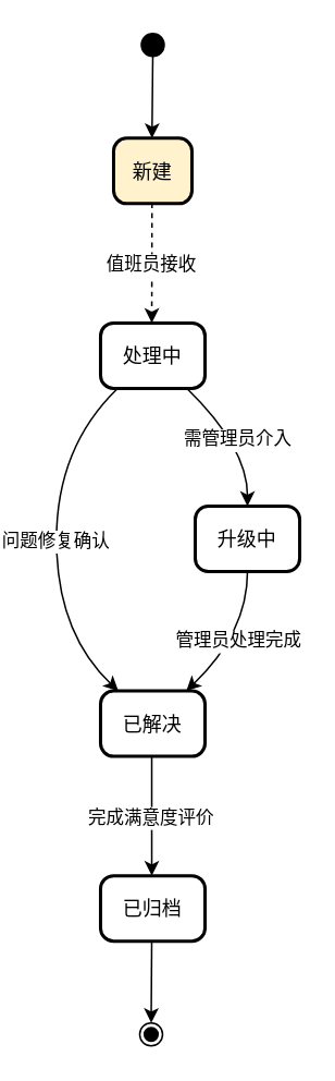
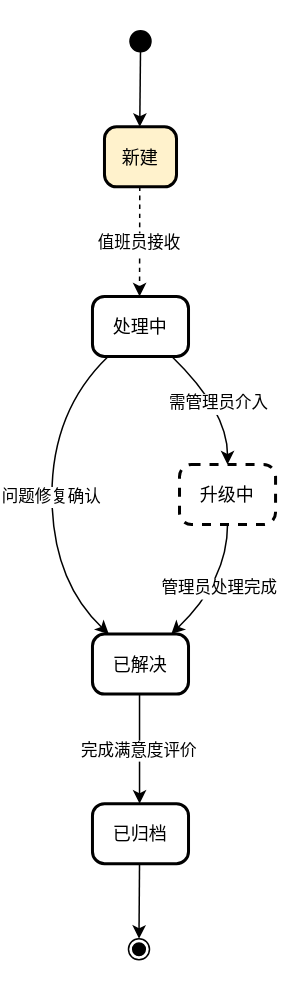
  <mxCell id="0" />
  <mxCell id="1" parent="0" />
  <mxCell id="2" value="" style="ellipse;fillColor=strokeColor;" vertex="1" parent="1"><mxGeometry x="72" y="20" width="14" height="14" as="geometry" /></mxCell>
  <mxCell id="3" value="新建" style="rounded=1;arcSize=20;strokeWidth=2;fillColor=#fff2cc;" vertex="1" parent="1"><mxGeometry x="55" y="84" width="48" height="40" as="geometry" /></mxCell>
  <mxCell id="4" value="处理中" style="rounded=1;arcSize=20;strokeWidth=2" vertex="1" parent="1"><mxGeometry x="47" y="197" width="64" height="40" as="geometry" /></mxCell>
  <mxCell id="5" value="已解决" style="rounded=1;arcSize=20;strokeWidth=2" vertex="1" parent="1"><mxGeometry x="47" y="422" width="64" height="40" as="geometry" /></mxCell>
- <mxCell id="6" value="升级中" style="rounded=1;arcSize=20;strokeWidth=2" vertex="1" parent="1"><mxGeometry x="105" y="309" width="64" height="40" as="geometry" /></mxCell>
+ <mxCell id="6" value="升级中" style="rounded=1;arcSize=20;strokeWidth=2;dashed=1;" vertex="1" parent="1"><mxGeometry x="105" y="309" width="64" height="40" as="geometry" /></mxCell>
  <mxCell id="7" value="已归档" style="rounded=1;arcSize=20;strokeWidth=2" vertex="1" parent="1"><mxGeometry x="47" y="535" width="64" height="40" as="geometry" /></mxCell>
  <mxCell id="8" value="" style="ellipse;shape=endState;fillColor=strokeColor;" vertex="1" parent="1"><mxGeometry x="71" y="625" width="14" height="14" as="geometry" /></mxCell>
  <mxCell id="9" value="" style="curved=1;startArrow=none;;exitX=0.46;exitY=1;entryX=0.49;entryY=0;rounded=0;" edge="1" parent="1" source="2" target="3"><mxGeometry relative="1" as="geometry"><Array as="points" /></mxGeometry></mxCell>
  <mxCell id="10" value="值班员接收" style="curved=1;startArrow=none;exitX=0.49;exitY=1;entryX=0.49;entryY=-0.01;rounded=0;dashed=1;" edge="1" parent="1" source="3" target="4"><mxGeometry relative="1" as="geometry"><Array as="points" /></mxGeometry></mxCell>
  <mxCell id="11" value="问题修复确认" style="curved=1;startArrow=none;;exitX=0.17;exitY=0.99;entryX=0.17;entryY=0;rounded=0;" edge="1" parent="1" source="4" target="5"><mxGeometry relative="1" as="geometry"><Array as="points"><mxPoint x="20" y="273" /><mxPoint x="20" y="386" /></Array></mxGeometry></mxCell>
  <mxCell id="12" value="需管理员介入" style="curved=1;startArrow=none;;exitX=0.82;exitY=0.99;entryX=0.5;entryY=0.01;rounded=0;" edge="1" parent="1" source="4" target="6"><mxGeometry relative="1" as="geometry"><Array as="points"><mxPoint x="137" y="273" /></Array></mxGeometry></mxCell>
  <mxCell id="13" value="管理员处理完成" style="curved=1;startArrow=none;;exitX=0.5;exitY=1.01;entryX=0.82;entryY=0;rounded=0;" edge="1" parent="1" source="6" target="5"><mxGeometry relative="1" as="geometry"><Array as="points"><mxPoint x="137" y="386" /></Array></mxGeometry></mxCell>
  <mxCell id="14" value="完成满意度评价" style="curved=1;startArrow=none;;exitX=0.49;exitY=1;entryX=0.49;entryY=-0.01;rounded=0;" edge="1" parent="1" source="5" target="7"><mxGeometry relative="1" as="geometry"><Array as="points" /></mxGeometry></mxCell>
  <mxCell id="15" value="" style="curved=1;startArrow=none;;exitX=0.49;exitY=0.99;entryX=0.54;entryY=-0.02;rounded=0;" edge="1" parent="1" source="7" target="8"><mxGeometry relative="1" as="geometry"><Array as="points" /></mxGeometry></mxCell>
